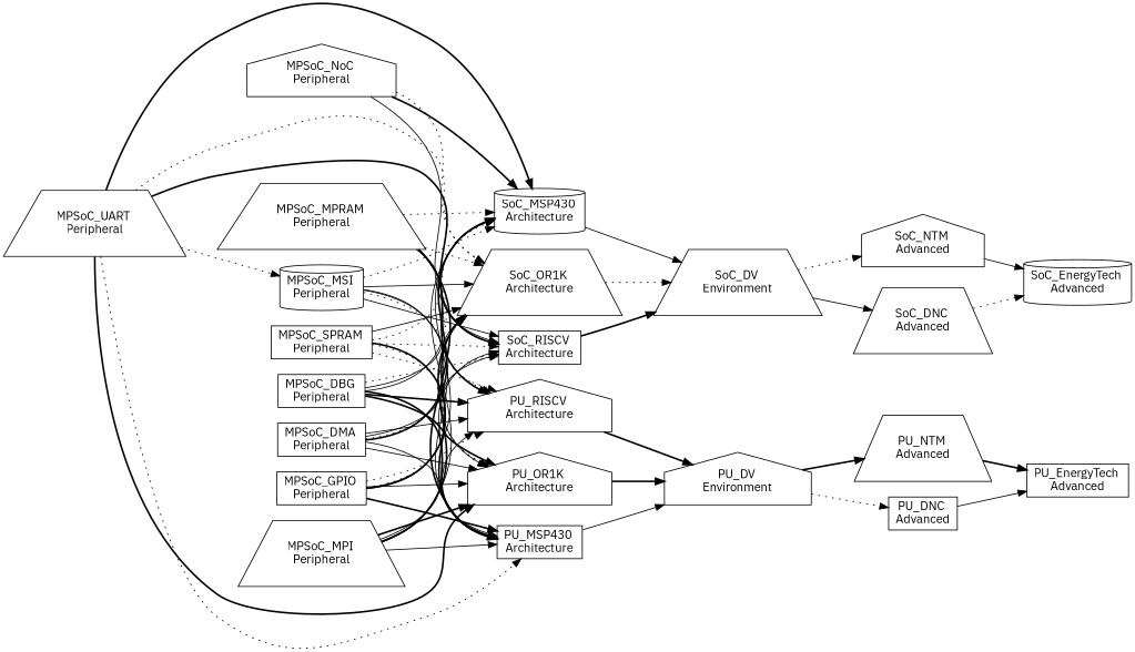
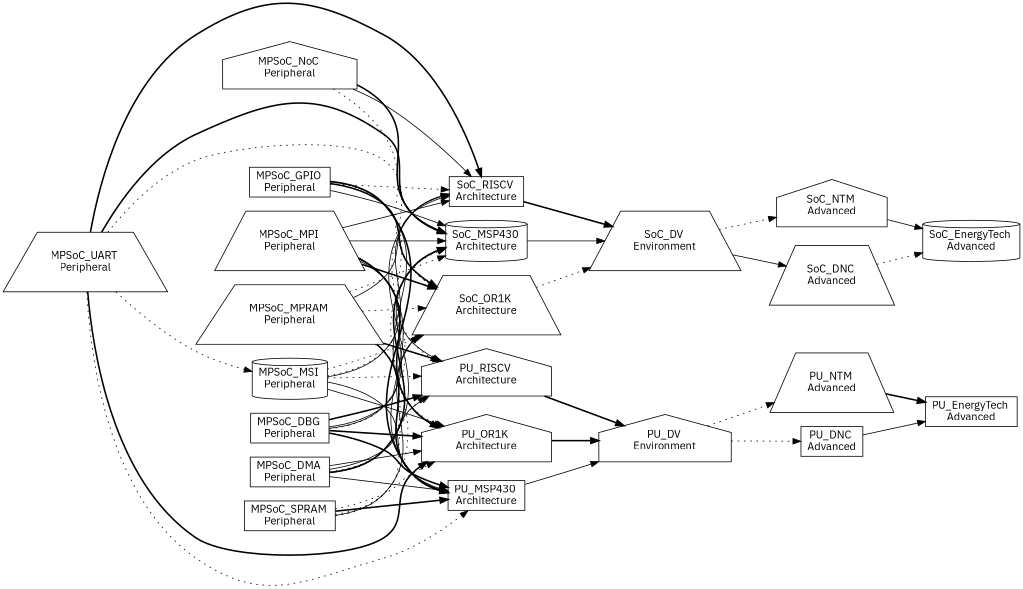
  digraph {
    fontname="IBM Plex Sans"
    rankdir=LR
    node [fontname="IBM Plex Sans" shape=box]
    edge [fontname="IBM Plex Sans" style=solid]
    n1 [label="MPSoC_DBG \nPeripheral"]
    n2 [label="SoC_MSP430 \nArchitecture" shape=cylinder]
    n3 [label="SoC_OR1K \nArchitecture" shape=trapezium]
    n4 [label="SoC_RISCV \nArchitecture"]
    n5 [label="PU_MSP430 \nArchitecture"]
    n6 [label="PU_OR1K \nArchitecture" shape=house]
    n7 [label="PU_RISCV \nArchitecture" shape=house]
    n8 [label="SoC_DV \nEnvironment" shape=trapezium]
    n9 [label="PU_DV \nEnvironment" shape=house]
    n10 [label="MPSoC_DMA \nPeripheral"]
    n11 [label="MPSoC_GPIO \nPeripheral"]
    n12 [label="MPSoC_MPI \nPeripheral" shape=trapezium]
    n13 [label="MPSoC_MPRAM \nPeripheral" shape=trapezium]
    n14 [label="MPSoC_MSI \nPeripheral" shape=cylinder]
    n15 [label="MPSoC_NoC \nPeripheral" shape=house]
    n16 [label="MPSoC_SPRAM \nPeripheral"]
    n17 [label="MPSoC_UART \nPeripheral" shape=trapezium]
    n18 [label="SoC_NTM \nAdvanced" shape=house]
    n19 [label="SoC_DNC \nAdvanced" shape=trapezium]
    n20 [label="PU_NTM \nAdvanced" shape=trapezium]
    n21 [label="PU_DNC \nAdvanced"]
    n22 [label="SoC_EnergyTech \nAdvanced" shape=cylinder]
    n23 [label="PU_EnergyTech \nAdvanced"]
    n1 -> n2
    n1 -> n3
    n1 -> n4 [style=dotted]
    n1 -> n5 [style=bold]
    n1 -> n6 [style=bold]
    n1 -> n7 [style=bold]
    n2 -> n8
    n3 -> n8 [style=dotted]
    n4 -> n8 [style=bold]
    n5 -> n9
    n6 -> n9 [style=bold]
    n7 -> n9 [style=bold]
    n8 -> n18 [style=dotted]
    n8 -> n19
-   n9 -> n20 [style=bold]
+   n9 -> n20 [style=dotted]
    n9 -> n21 [style=dotted]
    n10 -> n2 [style=bold]
    n10 -> n3 [style=dotted]
    n10 -> n4
    n10 -> n5
    n10 -> n6
    n10 -> n7
    n11 -> n2
    n11 -> n3 [style=bold]
    n11 -> n4 [style=dotted]
    n11 -> n5 [style=bold]
    n11 -> n6
    n11 -> n7 [style=dotted]
    n12 -> n2
    n12 -> n3 [style=bold]
    n12 -> n4
    n12 -> n5
    n12 -> n6 [style=bold]
    n12 -> n7
    n13 -> n2 [style=dotted]
    n13 -> n3 [style=dotted]
    n13 -> n4
    n13 -> n5 [style=bold]
    n13 -> n6 [style=dotted]
    n13 -> n7 [style=bold]
    n14 -> n2 [style=dotted]
-   n14 -> n3
+   n14 -> n3 [style=dotted]
    n14 -> n4
    n14 -> n5
    n14 -> n6
    n14 -> n7 [style=dotted]
    n15 -> n2 [style=bold]
    n15 -> n3 [style=dotted]
    n15 -> n4
    n16 -> n2 [style=dotted]
    n16 -> n3
-   n16 -> n4 [style=dotted]
    n16 -> n5 [style=bold]
    n16 -> n6 [style=dotted]
    n16 -> n7 [style=dotted]
    n17 -> n2 [style=bold]
    n17 -> n3 [style=dotted]
    n17 -> n4 [style=bold]
    n17 -> n5 [style=dotted]
    n17 -> n6 [style=bold]
    n17 -> n14 [style=dotted]
    n18 -> n22
    n19 -> n22 [style=dotted]
    n20 -> n23 [style=bold]
    n21 -> n23
  }
